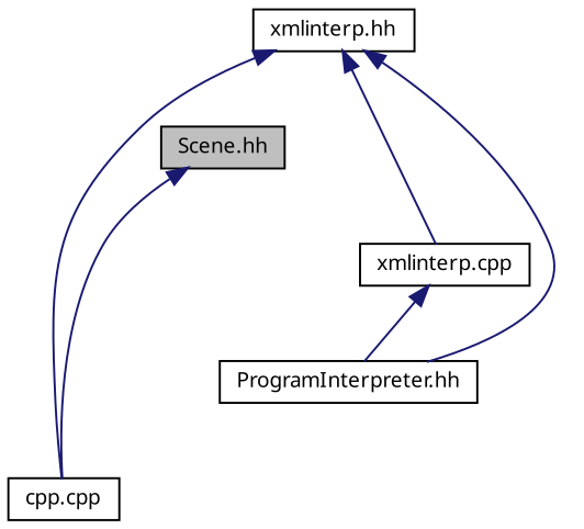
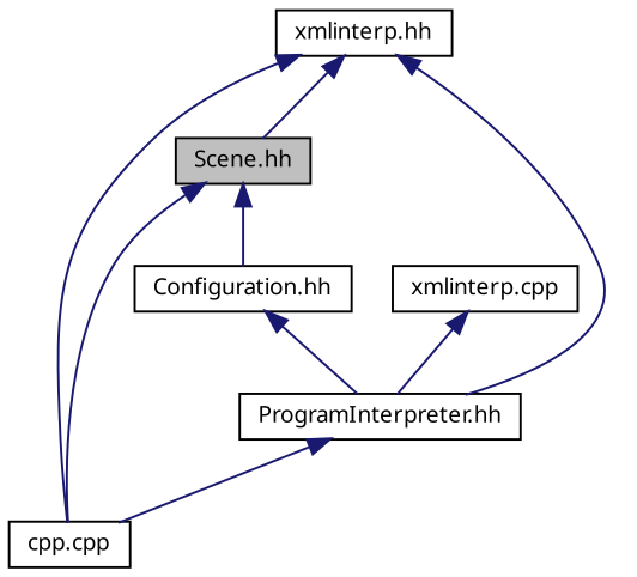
  digraph {
    fontname="Noto Sans"
    node [color=black fillcolor=white fontname="Noto Sans" fontsize=10 shape=record style=filled]
    edge [color=midnightblue dir=back fontname="Noto Sans" fontsize=10 labelfontname=FreeSans labelfontsize=10 style=solid]
    n1 [fillcolor=grey75 fontcolor=black height=0.2 label="Scene.hh" width=0.4]
+   n2 [height=0.2 label="Configuration.hh" width=0.4]
    n3 [height=0.2 label="cpp.cpp" width=0.4]
    n4 [height=0.2 label="ProgramInterpreter.hh" width=0.4]
    n5 [height=0.2 label="xmlinterp.hh" width=0.4]
    n6 [height=0.2 label="xmlinterp.cpp" width=0.4]
+   n1 -> n2
    n1 -> n3
+   n2 -> n4
+   n4 -> n3
    n5 -> n3
    n5 -> n4
-   n5 -> n6
+   n5 -> n1
    n6 -> n4
  }
